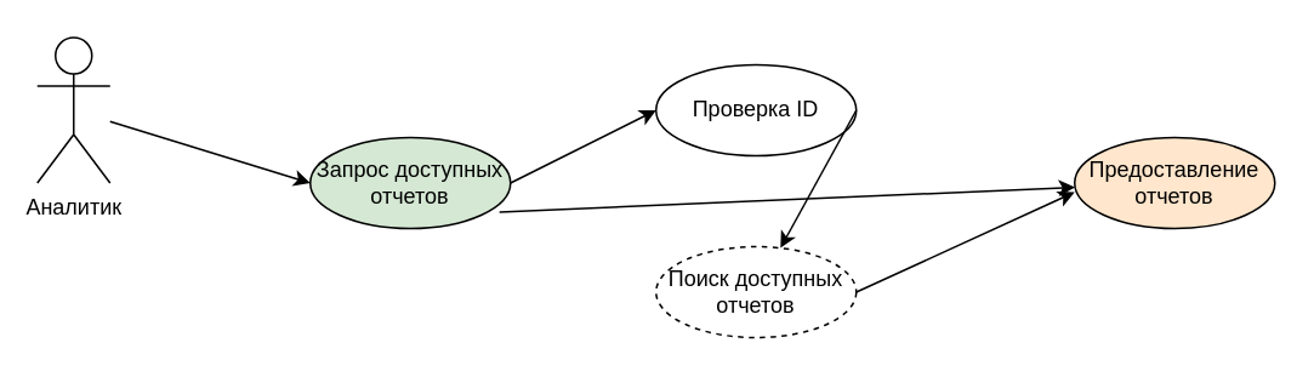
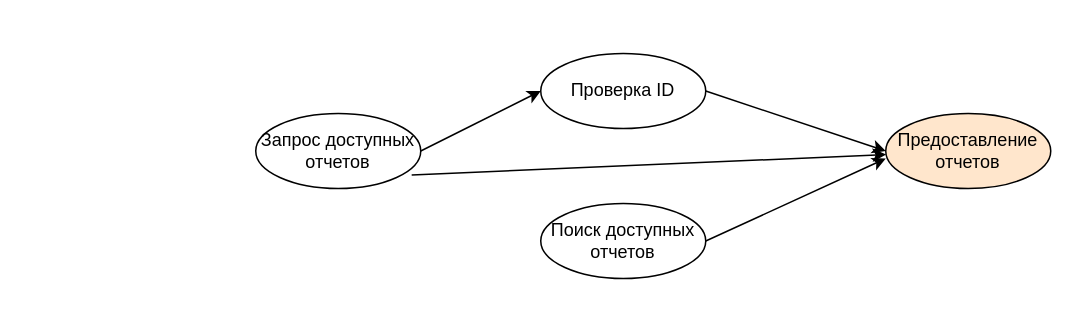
  <mxCell id="0" />
  <mxCell id="1" parent="0" />
- <mxCell id="2" value="Аналитик&lt;br&gt;" style="shape=umlActor;verticalLabelPosition=bottom;verticalAlign=top;html=1;" parent="1" vertex="1"><mxGeometry x="20" y="20" width="40" height="80" as="geometry" /></mxCell>
  <mxCell id="3" value="Проверка ID" style="ellipse;whiteSpace=wrap;html=1;" parent="1" vertex="1"><mxGeometry x="360" y="35" width="110" height="50" as="geometry" /></mxCell>
- <mxCell id="4" value="Поиск доступных отчетов&lt;br&gt;" style="ellipse;whiteSpace=wrap;html=1;dashed=1;" parent="1" vertex="1"><mxGeometry x="360" y="135" width="110" height="50" as="geometry" /></mxCell>
- <mxCell id="5" value="Запрос доступных отчетов" style="ellipse;whiteSpace=wrap;html=1;fillColor=#d5e8d4;" parent="1" vertex="1"><mxGeometry x="170" y="75" width="110" height="50" as="geometry" /></mxCell>
- <mxCell id="6" value="" style="endArrow=classic;html=1;rounded=0;entryX=0;entryY=0.5;entryDx=0;entryDy=0;" parent="1" source="2" target="5" edge="1"><mxGeometry width="50" height="50" relative="1" as="geometry"><mxPoint x="260" y="125" as="sourcePoint" /><mxPoint x="130" y="65" as="targetPoint" /><Array as="points" /></mxGeometry></mxCell>
+ <mxCell id="4" value="Поиск доступных отчетов&lt;br&gt;" style="ellipse;whiteSpace=wrap;html=1;" parent="1" vertex="1"><mxGeometry x="360" y="135" width="110" height="50" as="geometry" /></mxCell>
+ <mxCell id="5" value="Запрос доступных отчетов" style="ellipse;whiteSpace=wrap;html=1;" parent="1" vertex="1"><mxGeometry x="170" y="75" width="110" height="50" as="geometry" /></mxCell>
  <mxCell id="7" value="" style="endArrow=classic;html=1;rounded=0;exitX=0.945;exitY=0.82;exitDx=0;exitDy=0;exitPerimeter=0;" parent="1" source="5" target="10" edge="1"><mxGeometry width="50" height="50" relative="1" as="geometry"><mxPoint x="260" y="125" as="sourcePoint" /><mxPoint x="310" y="75" as="targetPoint" /></mxGeometry></mxCell>
  <mxCell id="8" value="" style="endArrow=classic;html=1;rounded=0;exitX=1;exitY=0.5;exitDx=0;exitDy=0;entryX=0;entryY=0.5;entryDx=0;entryDy=0;" parent="1" source="5" target="3" edge="1"><mxGeometry width="50" height="50" relative="1" as="geometry"><mxPoint x="260" y="125" as="sourcePoint" /><mxPoint x="310" y="75" as="targetPoint" /></mxGeometry></mxCell>
  <mxCell id="9" value="" style="endArrow=classic;html=1;rounded=0;exitX=1;exitY=0.5;exitDx=0;exitDy=0;" edge="1" parent="1" source="4"><mxGeometry width="50" height="50" relative="1" as="geometry"><mxPoint x="600" y="105" as="sourcePoint" /><mxPoint x="590" y="105" as="targetPoint" /></mxGeometry></mxCell>
  <mxCell id="10" value="Предоставление отчетов&lt;br&gt;" style="ellipse;whiteSpace=wrap;html=1;fillColor=#ffe6cc;" vertex="1" parent="1"><mxGeometry x="590" y="75" width="110" height="50" as="geometry" /></mxCell>
- <mxCell id="11" value="" style="endArrow=classic;html=1;rounded=0;exitX=1;exitY=0.5;exitDx=0;exitDy=0;" edge="1" parent="1" source="3" target="4"><mxGeometry width="50" height="50" relative="1" as="geometry"><mxPoint x="530" y="5" as="sourcePoint" /><mxPoint x="650" y="-50" as="targetPoint" /></mxGeometry></mxCell>
+ <mxCell id="11" value="" style="endArrow=classic;html=1;rounded=0;exitX=1;exitY=0.5;exitDx=0;exitDy=0;entryX=0;entryY=0.5;entryDx=0;entryDy=0;" edge="1" parent="1" source="3" target="10"><mxGeometry width="50" height="50" relative="1" as="geometry"><mxPoint x="530" y="5" as="sourcePoint" /><mxPoint x="650" y="-50" as="targetPoint" /></mxGeometry></mxCell>
